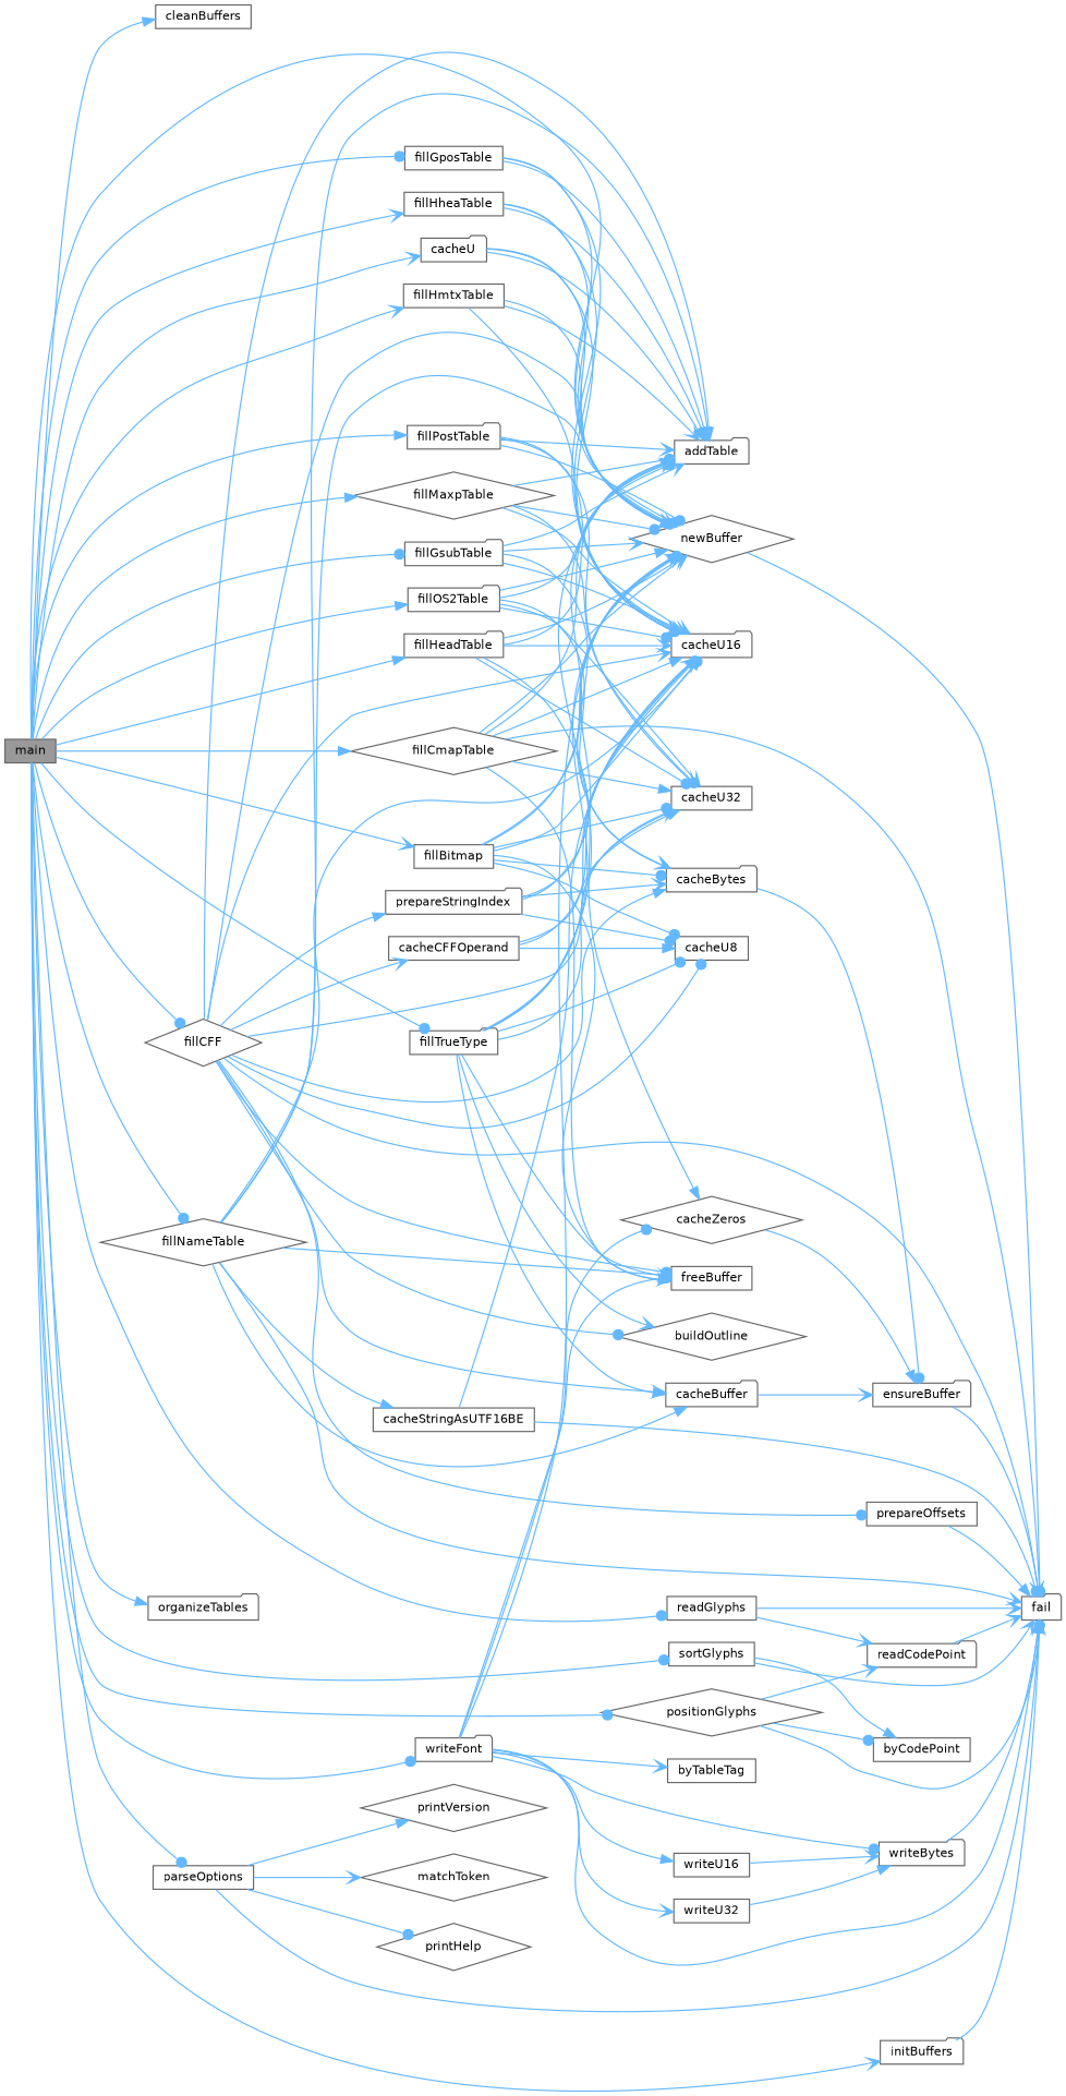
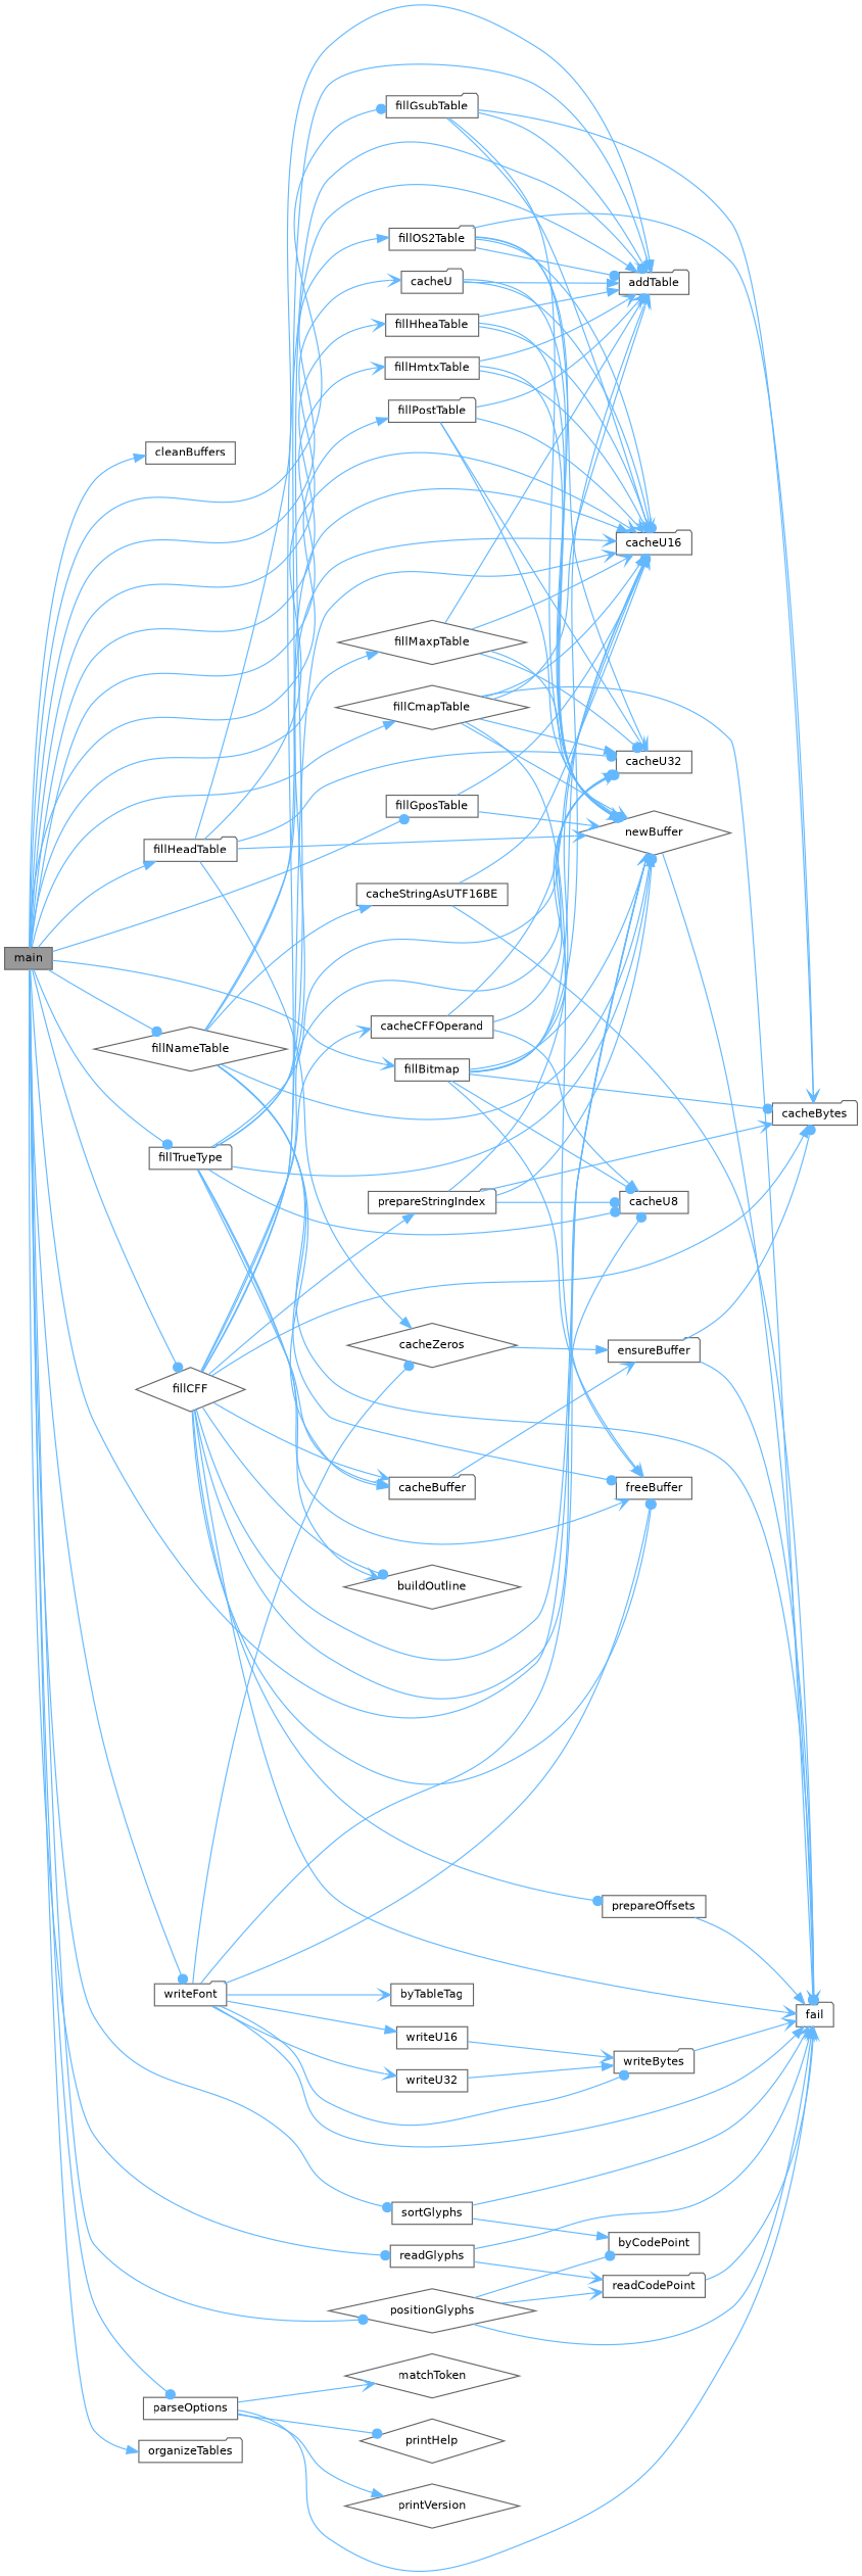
  digraph {
    rankdir=LR
    node [color=grey40 fillcolor=white fontname=Helvetica fontsize=10 shape=box style=filled]
    edge [arrowhead=vee color=steelblue1 fontname=Helvetica fontsize=10 labelfontname=Helvetica labelfontsize=10 style=solid]
    n1 [color=gray40 fillcolor=grey60 fontcolor=black height=0.2 label=main width=0.4]
    n2 [height=0.2 label=cleanBuffers width=0.4]
    n3 [height=0.2 label=fillBitmap width=0.4]
    n4 [height=0.2 label=newBuffer shape=diamond width=0.4]
    n5 [height=0.2 label=cacheU shape=folder width=0.4]
    n6 [height=0.2 label=fillCFF shape=diamond width=0.4]
    n7 [height=0.2 label=fillCmapTable shape=diamond width=0.4]
    n8 [height=0.2 label=fillGposTable width=0.4]
    n9 [height=0.2 label=fillGsubTable shape=folder width=0.4]
    n10 [height=0.2 label=fillHeadTable shape=folder width=0.4]
    n11 [height=0.2 label=fillHheaTable width=0.4]
    n12 [height=0.2 label=fillHmtxTable width=0.4]
    n13 [height=0.2 label=fillMaxpTable shape=diamond width=0.4]
    n14 [height=0.2 label=fillNameTable shape=diamond width=0.4]
    n15 [height=0.2 label=fillOS2Table shape=folder width=0.4]
    n16 [height=0.2 label=fillPostTable shape=folder width=0.4]
    n17 [height=0.2 label=fillTrueType shape=folder width=0.4]
-   n18 [height=0.2 label=initBuffers shape=folder width=0.4]
    n19 [height=0.2 label=organizeTables shape=folder width=0.4]
    n20 [height=0.2 label=parseOptions width=0.4]
    n21 [height=0.2 label=positionGlyphs shape=diamond width=0.4]
    n22 [height=0.2 label=readGlyphs width=0.4]
    n23 [height=0.2 label=sortGlyphs width=0.4]
    n24 [height=0.2 label=writeFont shape=folder width=0.4]
    n25 [height=0.2 label=addTable shape=folder width=0.4]
    n26 [height=0.2 label=cacheBytes shape=folder width=0.4]
    n27 [height=0.2 label=cacheU16 shape=folder width=0.4]
    n28 [height=0.2 label=cacheU32 width=0.4]
    n29 [height=0.2 label=cacheU8 width=0.4]
    n30 [height=0.2 label=freeBuffer width=0.4]
    n31 [height=0.2 label=fail shape=folder width=0.4]
    n32 [height=0.2 label=buildOutline shape=diamond width=0.4]
    n33 [height=0.2 label=cacheBuffer shape=folder width=0.4]
    n34 [height=0.2 label=cacheCFFOperand width=0.4]
    n35 [height=0.2 label=prepareOffsets width=0.4]
    n36 [height=0.2 label=prepareStringIndex shape=folder width=0.4]
    n37 [height=0.2 label=cacheZeros shape=diamond width=0.4]
    n38 [height=0.2 label=cacheStringAsUTF16BE width=0.4]
    n39 [height=0.2 label=matchToken shape=diamond width=0.4]
    n40 [height=0.2 label=printHelp shape=diamond width=0.4]
    n41 [height=0.2 label=printVersion shape=diamond width=0.4]
    n42 [height=0.2 label=byCodePoint width=0.4]
    n43 [height=0.2 label=readCodePoint shape=folder width=0.4]
    n44 [height=0.2 label=byTableTag width=0.4]
    n45 [height=0.2 label=writeBytes shape=folder width=0.4]
    n46 [height=0.2 label=writeU16 width=0.4]
    n47 [height=0.2 label=writeU32 width=0.4]
    n48 [height=0.2 label=ensureBuffer shape=folder width=0.4]
    n1 -> n2 [arrowhead=normal]
    n1 -> n3
    n1 -> n4
    n1 -> n5
    n1 -> n6 [arrowhead=dot]
    n1 -> n7 [arrowhead=normal]
    n1 -> n8 [arrowhead=dot]
    n1 -> n9 [arrowhead=dot]
    n1 -> n10 [arrowhead=normal]
    n1 -> n11
    n1 -> n12
    n1 -> n13 [arrowhead=normal]
    n1 -> n14 [arrowhead=dot]
    n1 -> n15 [arrowhead=normal]
    n1 -> n16 [arrowhead=normal]
    n1 -> n17 [arrowhead=dot]
-   n1 -> n18
    n1 -> n19 [arrowhead=normal]
    n1 -> n20 [arrowhead=dot]
    n1 -> n21 [arrowhead=dot]
    n1 -> n22 [arrowhead=dot]
    n1 -> n23 [arrowhead=dot]
    n1 -> n24 [arrowhead=dot]
    n3 -> n4
    n3 -> n25
    n3 -> n26 [arrowhead=dot]
    n3 -> n27 [arrowhead=dot]
    n3 -> n28 [arrowhead=dot]
    n3 -> n29 [arrowhead=dot]
    n3 -> n30
    n4 -> n31 [arrowhead=dot]
    n5 -> n4 [arrowhead=normal]
    n5 -> n25 [arrowhead=normal]
    n5 -> n27
    n6 -> n4
    n6 -> n25 [arrowhead=normal]
    n6 -> n26 [arrowhead=normal]
    n6 -> n27
    n6 -> n28
    n6 -> n29 [arrowhead=dot]
    n6 -> n30 [arrowhead=dot]
    n6 -> n31
    n6 -> n32 [arrowhead=dot]
    n6 -> n33
    n6 -> n34
    n6 -> n35 [arrowhead=dot]
    n6 -> n36 [arrowhead=normal]
    n7 -> n4
    n7 -> n25
    n7 -> n27 [arrowhead=normal]
    n7 -> n28 [arrowhead=normal]
    n7 -> n30 [arrowhead=normal]
    n7 -> n31 [arrowhead=dot]
    n8 -> n4
-   n8 -> n25 [arrowhead=normal]
    n8 -> n27
    n9 -> n4
    n9 -> n25
    n9 -> n26
    n9 -> n27
    n10 -> n4
    n10 -> n25 [arrowhead=normal]
    n10 -> n27
    n10 -> n28 [arrowhead=dot]
    n10 -> n37 [arrowhead=normal]
    n11 -> n4
    n11 -> n25 [arrowhead=normal]
    n11 -> n27 [arrowhead=dot]
    n12 -> n4 [arrowhead=dot]
    n12 -> n25
    n12 -> n27
    n13 -> n4 [arrowhead=dot]
    n13 -> n25 [arrowhead=dot]
    n13 -> n27
    n13 -> n28 [arrowhead=dot]
    n14 -> n4 [arrowhead=dot]
    n14 -> n25 [arrowhead=normal]
    n14 -> n27 [arrowhead=normal]
    n14 -> n30 [arrowhead=dot]
    n14 -> n31
    n14 -> n33 [arrowhead=normal]
    n14 -> n38 [arrowhead=normal]
    n15 -> n4 [arrowhead=normal]
    n15 -> n25 [arrowhead=dot]
    n15 -> n26
    n15 -> n27 [arrowhead=dot]
    n15 -> n28
    n16 -> n4 [arrowhead=dot]
    n16 -> n25
    n16 -> n27
    n16 -> n28
    n17 -> n4 [arrowhead=normal]
    n17 -> n25 [arrowhead=dot]
    n17 -> n27
    n17 -> n28 [arrowhead=dot]
    n17 -> n29 [arrowhead=dot]
    n17 -> n30
    n17 -> n32
    n17 -> n33 [arrowhead=normal]
-   n18 -> n31 [arrowhead=dot]
    n20 -> n31 [arrowhead=normal]
    n20 -> n39
    n20 -> n40 [arrowhead=dot]
    n20 -> n41 [arrowhead=normal]
    n21 -> n31
    n21 -> n42 [arrowhead=dot]
    n21 -> n43
    n22 -> n31
    n22 -> n43
    n23 -> n31
    n23 -> n42 [arrowhead=normal]
    n24 -> n4
    n24 -> n30 [arrowhead=dot]
    n24 -> n31 [arrowhead=normal]
    n24 -> n37 [arrowhead=dot]
    n24 -> n44
    n24 -> n45 [arrowhead=dot]
    n24 -> n46 [arrowhead=normal]
    n24 -> n47
-   n26 -> n48 [arrowhead=dot]
+   n48 -> n26 [arrowhead=dot]
    n33 -> n48
    n34 -> n27 [arrowhead=normal]
    n34 -> n28 [arrowhead=normal]
    n34 -> n29 [arrowhead=normal]
    n35 -> n31 [arrowhead=normal]
    n36 -> n4 [arrowhead=dot]
    n36 -> n26
    n36 -> n27 [arrowhead=dot]
    n36 -> n29 [arrowhead=dot]
    n37 -> n48 [arrowhead=normal]
    n38 -> n27
    n38 -> n31 [arrowhead=dot]
    n43 -> n31
    n45 -> n31
    n46 -> n45
    n47 -> n45 [arrowhead=normal]
    n48 -> n31
  }
